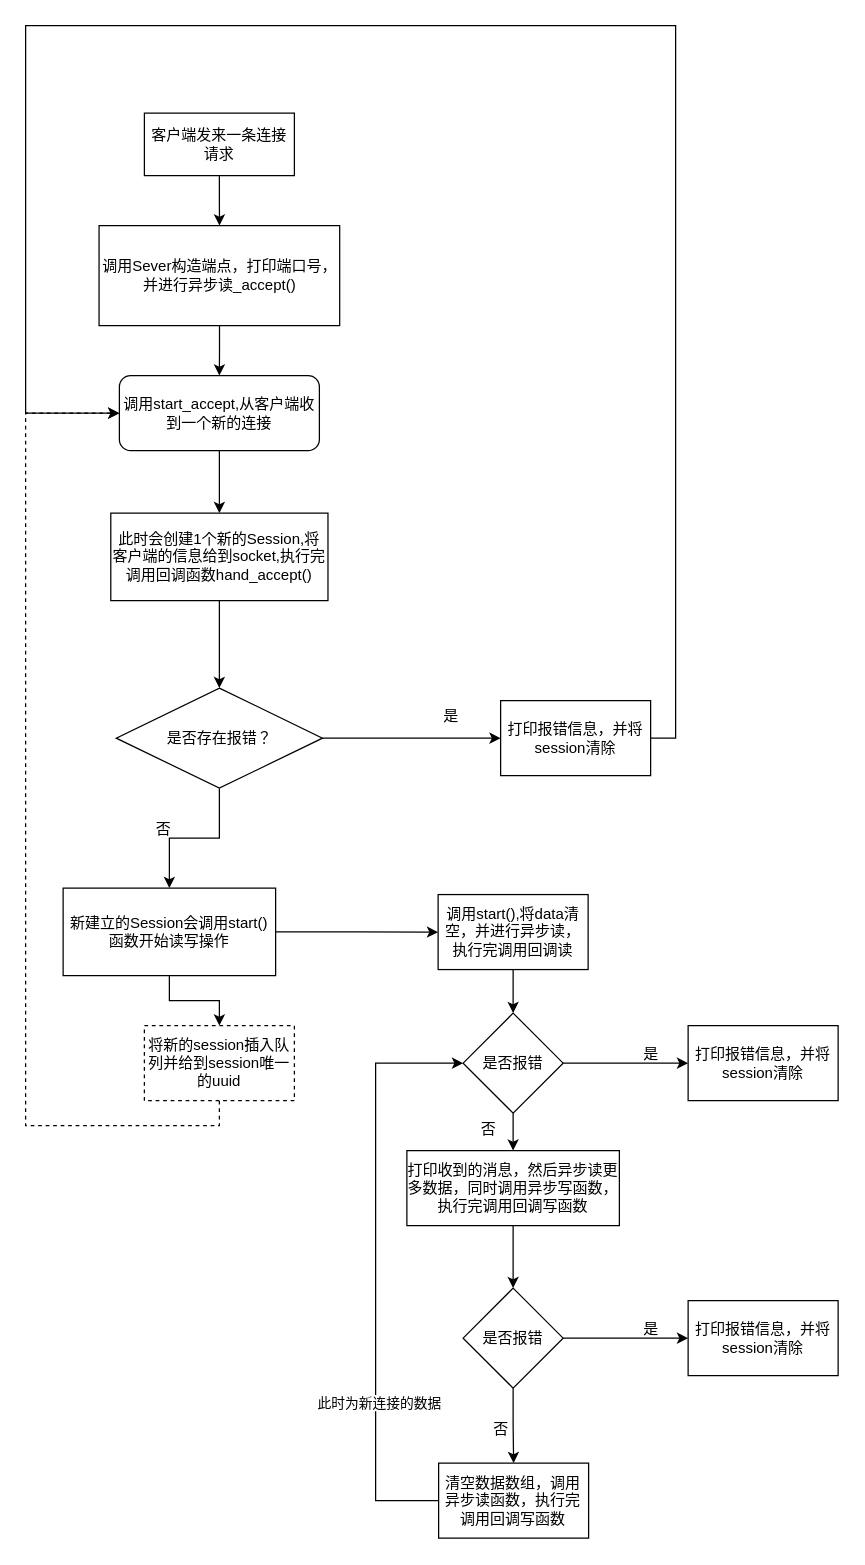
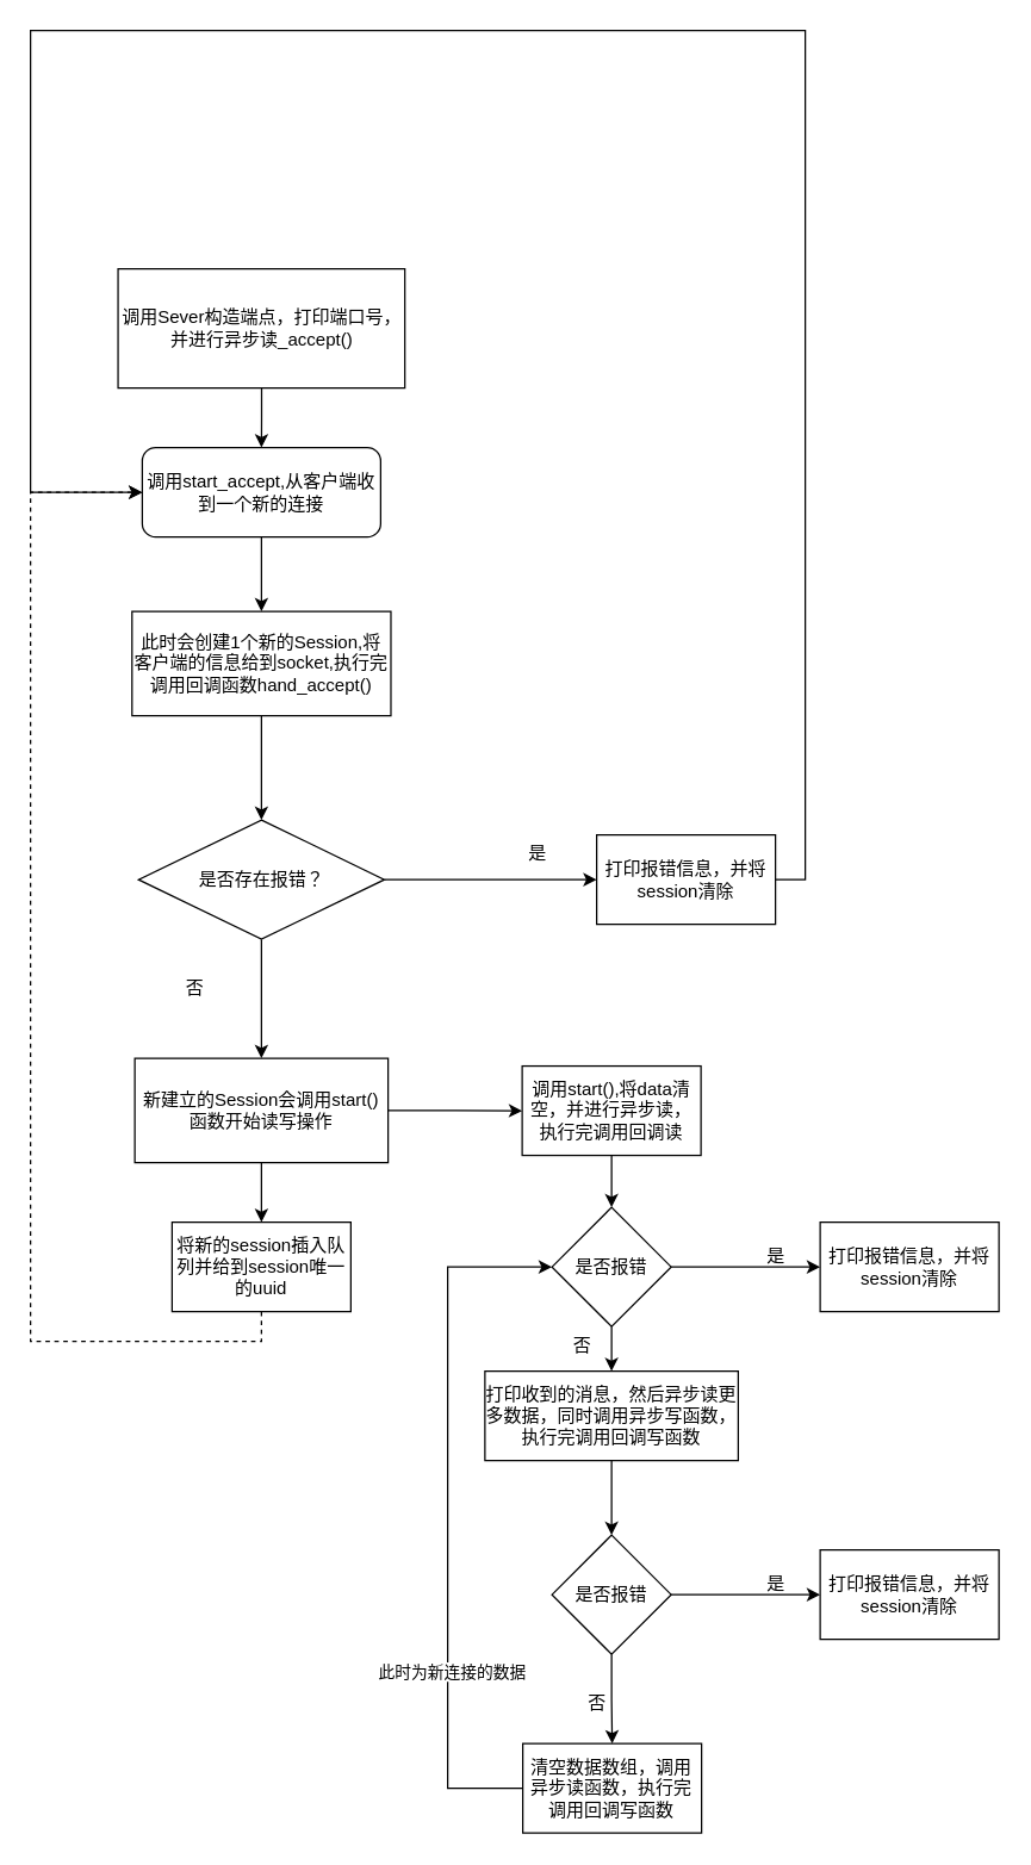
  <mxCell id="0" />
  <mxCell id="1" parent="0" />
  <mxCell id="2" style="edgeStyle=orthogonalEdgeStyle;rounded=0;orthogonalLoop=1;jettySize=auto;html=1;exitX=0.5;exitY=1;exitDx=0;exitDy=0;" parent="1" source="3" target="5" edge="1"><mxGeometry relative="1" as="geometry"><mxPoint x="175" y="280" as="targetPoint" /></mxGeometry></mxCell>
  <mxCell id="3" value="调用start_accept,从客户端收到一个新的连接" style="rounded=1;whiteSpace=wrap;html=1;fontSize=12;glass=0;strokeWidth=1;shadow=0;" parent="1" vertex="1"><mxGeometry x="95.01" y="300" width="160" height="60" as="geometry" /></mxCell>
  <mxCell id="4" style="edgeStyle=orthogonalEdgeStyle;rounded=0;orthogonalLoop=1;jettySize=auto;html=1;exitX=0.5;exitY=1;exitDx=0;exitDy=0;entryX=0.5;entryY=0;entryDx=0;entryDy=0;" edge="1" parent="1" source="5" target="13"><mxGeometry relative="1" as="geometry"><mxPoint x="320" y="520" as="targetPoint" /><Array as="points"><mxPoint x="175" y="550" /><mxPoint x="175" y="550" /></Array></mxGeometry></mxCell>
  <mxCell id="5" value="此时会创建1个新的Session,将客户端的信息给到socket,执行完调用回调函数hand_accept()" style="rounded=0;whiteSpace=wrap;html=1;" parent="1" vertex="1"><mxGeometry x="88.13" y="410" width="173.75" height="70" as="geometry" /></mxCell>
  <mxCell id="6" style="edgeStyle=orthogonalEdgeStyle;rounded=0;orthogonalLoop=1;jettySize=auto;html=1;exitX=0.5;exitY=1;exitDx=0;exitDy=0;" edge="1" parent="1" source="8" target="18"><mxGeometry relative="1" as="geometry"><mxPoint x="175" y="900" as="targetPoint" /></mxGeometry></mxCell>
  <mxCell id="7" style="edgeStyle=orthogonalEdgeStyle;rounded=0;orthogonalLoop=1;jettySize=auto;html=1;exitX=1;exitY=0.5;exitDx=0;exitDy=0;" edge="1" parent="1" source="8" target="20"><mxGeometry relative="1" as="geometry"><mxPoint x="410" y="745.152" as="targetPoint" /></mxGeometry></mxCell>
- <mxCell id="8" value="新建立的Session会调用start()函数开始读写操作" style="rounded=0;whiteSpace=wrap;html=1;" vertex="1" parent="1"><mxGeometry x="50" y="710" width="170" height="70" as="geometry" /></mxCell>
+ <mxCell id="8" value="新建立的Session会调用start()函数开始读写操作" style="rounded=0;whiteSpace=wrap;html=1;" vertex="1" parent="1"><mxGeometry x="90" y="710" width="170" height="70" as="geometry" /></mxCell>
  <mxCell id="9" style="edgeStyle=orthogonalEdgeStyle;rounded=0;orthogonalLoop=1;jettySize=auto;html=1;entryX=0.5;entryY=0;entryDx=0;entryDy=0;" edge="1" parent="1" source="10" target="3"><mxGeometry relative="1" as="geometry" /></mxCell>
  <mxCell id="10" value="调用Sever构造端点，打印端口号，并进行异步读_accept()" style="rounded=0;whiteSpace=wrap;html=1;" vertex="1" parent="1"><mxGeometry x="78.75" y="180" width="192.5" height="80" as="geometry" /></mxCell>
  <mxCell id="11" style="edgeStyle=orthogonalEdgeStyle;rounded=0;orthogonalLoop=1;jettySize=auto;html=1;exitX=0.5;exitY=1;exitDx=0;exitDy=0;" edge="1" parent="1" source="13" target="8"><mxGeometry relative="1" as="geometry" /></mxCell>
  <mxCell id="12" style="edgeStyle=orthogonalEdgeStyle;rounded=0;orthogonalLoop=1;jettySize=auto;html=1;exitX=1;exitY=0.5;exitDx=0;exitDy=0;entryX=0;entryY=0.5;entryDx=0;entryDy=0;" edge="1" parent="1" source="13" target="15"><mxGeometry relative="1" as="geometry"><mxPoint x="380" y="590" as="targetPoint" /></mxGeometry></mxCell>
  <mxCell id="13" value="是否存在报错？" style="rhombus;whiteSpace=wrap;html=1;" vertex="1" parent="1"><mxGeometry x="92.5" y="550" width="165" height="80" as="geometry" /></mxCell>
  <mxCell id="14" value="否" style="text;html=1;align=center;verticalAlign=middle;resizable=0;points=[];autosize=1;strokeColor=none;fillColor=none;" vertex="1" parent="1"><mxGeometry x="110" y="648" width="40" height="30" as="geometry" /></mxCell>
  <mxCell id="15" value="打印报错信息，并将session清除" style="rounded=0;whiteSpace=wrap;html=1;" vertex="1" parent="1"><mxGeometry x="400" y="560" width="120" height="60" as="geometry" /></mxCell>
  <mxCell id="16" value="是" style="text;html=1;align=center;verticalAlign=middle;resizable=0;points=[];autosize=1;strokeColor=none;fillColor=none;" vertex="1" parent="1"><mxGeometry x="340" y="558" width="40" height="30" as="geometry" /></mxCell>
  <mxCell id="17" style="edgeStyle=orthogonalEdgeStyle;rounded=0;orthogonalLoop=1;jettySize=auto;html=1;exitX=0.5;exitY=1;exitDx=0;exitDy=0;dashed=1;" edge="1" parent="1" source="18" target="3"><mxGeometry relative="1" as="geometry"><mxPoint x="175" y="920" as="targetPoint" /><Array as="points"><mxPoint x="175" y="900" /><mxPoint x="20" y="900" /><mxPoint x="20" y="330" /></Array></mxGeometry></mxCell>
- <mxCell id="18" value="将新的session插入队列并给到session唯一的uuid" style="rounded=0;whiteSpace=wrap;html=1;dashed=1;" vertex="1" parent="1"><mxGeometry x="115" y="820" width="120" height="60" as="geometry" /></mxCell>
+ <mxCell id="18" value="将新的session插入队列并给到session唯一的uuid" style="rounded=0;whiteSpace=wrap;html=1;" vertex="1" parent="1"><mxGeometry x="115" y="820" width="120" height="60" as="geometry" /></mxCell>
  <mxCell id="19" style="edgeStyle=orthogonalEdgeStyle;rounded=0;orthogonalLoop=1;jettySize=auto;html=1;exitX=0.5;exitY=1;exitDx=0;exitDy=0;" edge="1" parent="1" source="20" target="24"><mxGeometry relative="1" as="geometry"><mxPoint x="440" y="810" as="targetPoint" /></mxGeometry></mxCell>
  <mxCell id="20" value="调用start(),将data清空，并进行异步读，执行完调用回调读" style="rounded=0;whiteSpace=wrap;html=1;" vertex="1" parent="1"><mxGeometry x="350" y="715.152" width="120" height="60" as="geometry" /></mxCell>
  <mxCell id="21" style="edgeStyle=orthogonalEdgeStyle;rounded=0;orthogonalLoop=1;jettySize=auto;html=1;exitX=0.5;exitY=1;exitDx=0;exitDy=0;entryX=0.5;entryY=0;entryDx=0;entryDy=0;" edge="1" parent="1" source="22" target="30"><mxGeometry relative="1" as="geometry"><mxPoint x="410.121" y="1020" as="targetPoint" /></mxGeometry></mxCell>
  <mxCell id="22" value="打印收到的消息，然后异步读更多数据，同时调用异步写函数，执行完调用回调写函数" style="rounded=0;whiteSpace=wrap;html=1;" vertex="1" parent="1"><mxGeometry x="325" y="920" width="170" height="60" as="geometry" /></mxCell>
  <mxCell id="23" style="edgeStyle=orthogonalEdgeStyle;rounded=0;orthogonalLoop=1;jettySize=auto;html=1;exitX=0.5;exitY=1;exitDx=0;exitDy=0;" edge="1" parent="1" source="24" target="22"><mxGeometry relative="1" as="geometry" /></mxCell>
  <mxCell id="24" value="是否报错" style="rhombus;whiteSpace=wrap;html=1;" vertex="1" parent="1"><mxGeometry x="370" y="810" width="80" height="80" as="geometry" /></mxCell>
  <mxCell id="25" style="edgeStyle=orthogonalEdgeStyle;rounded=0;orthogonalLoop=1;jettySize=auto;html=1;entryX=0;entryY=0.5;entryDx=0;entryDy=0;exitX=1;exitY=0.5;exitDx=0;exitDy=0;" edge="1" parent="1" target="26" source="24"><mxGeometry relative="1" as="geometry"><mxPoint x="610" y="860" as="targetPoint" /><mxPoint x="470" y="850" as="sourcePoint" /></mxGeometry></mxCell>
  <mxCell id="26" value="打印报错信息，并将session清除" style="rounded=0;whiteSpace=wrap;html=1;" vertex="1" parent="1"><mxGeometry x="550" y="820" width="120" height="60" as="geometry" /></mxCell>
  <mxCell id="27" value="是" style="text;html=1;align=center;verticalAlign=middle;resizable=0;points=[];autosize=1;strokeColor=none;fillColor=none;" vertex="1" parent="1"><mxGeometry x="500" y="828" width="40" height="30" as="geometry" /></mxCell>
  <mxCell id="28" value="否" style="text;html=1;align=center;verticalAlign=middle;resizable=0;points=[];autosize=1;strokeColor=none;fillColor=none;" vertex="1" parent="1"><mxGeometry x="370" y="888" width="40" height="30" as="geometry" /></mxCell>
  <mxCell id="29" style="edgeStyle=orthogonalEdgeStyle;rounded=0;orthogonalLoop=1;jettySize=auto;html=1;exitX=0.5;exitY=1;exitDx=0;exitDy=0;" edge="1" parent="1" source="30" target="37"><mxGeometry relative="1" as="geometry"><mxPoint x="410.4" y="1170" as="targetPoint" /></mxGeometry></mxCell>
  <mxCell id="30" value="是否报错" style="rhombus;whiteSpace=wrap;html=1;" vertex="1" parent="1"><mxGeometry x="370" y="1030" width="80" height="80" as="geometry" /></mxCell>
  <mxCell id="31" style="edgeStyle=orthogonalEdgeStyle;rounded=0;orthogonalLoop=1;jettySize=auto;html=1;entryX=0;entryY=0.5;entryDx=0;entryDy=0;exitX=1;exitY=0.5;exitDx=0;exitDy=0;" edge="1" parent="1" source="30" target="32"><mxGeometry relative="1" as="geometry"><mxPoint x="610" y="1080" as="targetPoint" /><mxPoint x="470" y="1070" as="sourcePoint" /></mxGeometry></mxCell>
  <mxCell id="32" value="打印报错信息，并将session清除" style="rounded=0;whiteSpace=wrap;html=1;" vertex="1" parent="1"><mxGeometry x="550" y="1040" width="120" height="60" as="geometry" /></mxCell>
  <mxCell id="33" value="是" style="text;html=1;align=center;verticalAlign=middle;resizable=0;points=[];autosize=1;strokeColor=none;fillColor=none;" vertex="1" parent="1"><mxGeometry x="500" y="1048" width="40" height="30" as="geometry" /></mxCell>
  <mxCell id="34" value="否" style="text;html=1;align=center;verticalAlign=middle;resizable=0;points=[];autosize=1;strokeColor=none;fillColor=none;" vertex="1" parent="1"><mxGeometry x="380" y="1128" width="40" height="30" as="geometry" /></mxCell>
  <mxCell id="35" style="edgeStyle=orthogonalEdgeStyle;rounded=0;orthogonalLoop=1;jettySize=auto;html=1;entryX=0;entryY=0.5;entryDx=0;entryDy=0;" edge="1" parent="1" source="37" target="24"><mxGeometry relative="1" as="geometry"><mxPoint x="300" y="1050" as="targetPoint" /><Array as="points"><mxPoint x="300" y="1200" /><mxPoint x="300" y="850" /></Array></mxGeometry></mxCell>
  <mxCell id="36" value="此时为新连接的数据" style="edgeLabel;html=1;align=center;verticalAlign=middle;resizable=0;points=[];" vertex="1" connectable="0" parent="35"><mxGeometry x="-0.457" y="-2" relative="1" as="geometry"><mxPoint y="-1" as="offset" /></mxGeometry></mxCell>
  <mxCell id="37" value="清空数据数组，调用异步读函数，执行完调用回调写函数" style="rounded=0;whiteSpace=wrap;html=1;" vertex="1" parent="1"><mxGeometry x="350.4" y="1170" width="120" height="60" as="geometry" /></mxCell>
  <mxCell id="38" style="edgeStyle=orthogonalEdgeStyle;rounded=0;orthogonalLoop=1;jettySize=auto;html=1;exitX=1;exitY=0.5;exitDx=0;exitDy=0;entryX=0;entryY=0.5;entryDx=0;entryDy=0;" edge="1" parent="1" source="15" target="3"><mxGeometry relative="1" as="geometry"><Array as="points"><mxPoint x="540" y="590" /><mxPoint x="540" y="20" /><mxPoint x="20" y="20" /><mxPoint x="20" y="330" /></Array></mxGeometry></mxCell>
- <mxCell id="39" style="edgeStyle=orthogonalEdgeStyle;rounded=0;orthogonalLoop=1;jettySize=auto;html=1;" edge="1" parent="1" source="40" target="10"><mxGeometry relative="1" as="geometry" /></mxCell>
- <mxCell id="40" value="客户端发来一条连接请求" style="rounded=0;whiteSpace=wrap;html=1;" vertex="1" parent="1"><mxGeometry x="115.01" width="120" height="50" as="geometry" y="90" /></mxCell>
